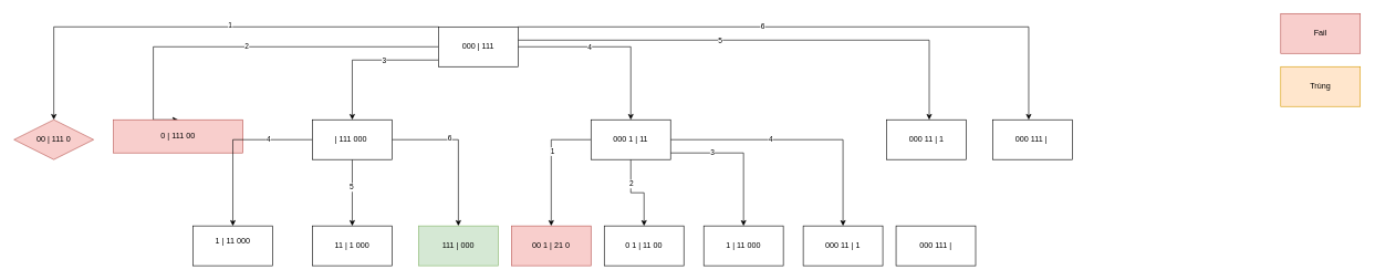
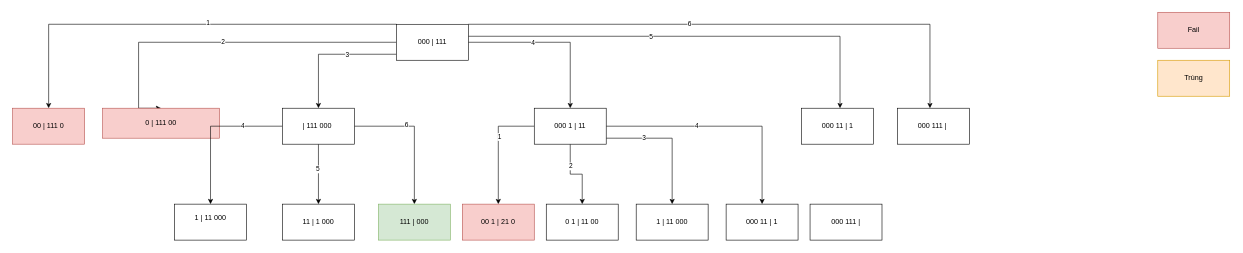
  <mxCell id="0" />
  <mxCell id="1" parent="0" />
  <mxCell id="2" style="edgeStyle=orthogonalEdgeStyle;rounded=0;orthogonalLoop=1;jettySize=auto;html=1;entryX=0.5;entryY=0;entryDx=0;entryDy=0;" edge="1" parent="1" source="13" target="14"><mxGeometry relative="1" as="geometry"><Array as="points"><mxPoint x="80" y="40" /></Array></mxGeometry></mxCell>
  <mxCell id="3" value="1" style="edgeLabel;html=1;align=center;verticalAlign=middle;resizable=0;points=[];" vertex="1" connectable="0" parent="2"><mxGeometry x="-0.126" y="-4" relative="1" as="geometry"><mxPoint as="offset" /></mxGeometry></mxCell>
  <mxCell id="4" value="2" style="edgeStyle=orthogonalEdgeStyle;rounded=0;orthogonalLoop=1;jettySize=auto;html=1;entryX=0.5;entryY=0;entryDx=0;entryDy=0;" edge="1" parent="1" source="13" target="15"><mxGeometry relative="1" as="geometry"><Array as="points"><mxPoint x="230" y="70" /></Array></mxGeometry></mxCell>
  <mxCell id="5" style="edgeStyle=orthogonalEdgeStyle;rounded=0;orthogonalLoop=1;jettySize=auto;html=1;entryX=0.5;entryY=0;entryDx=0;entryDy=0;" edge="1" parent="1" source="13" target="24"><mxGeometry relative="1" as="geometry"><Array as="points"><mxPoint x="530" y="90" /></Array></mxGeometry></mxCell>
  <mxCell id="6" value="3" style="edgeLabel;html=1;align=center;verticalAlign=middle;resizable=0;points=[];" vertex="1" connectable="0" parent="5"><mxGeometry x="-0.247" relative="1" as="geometry"><mxPoint as="offset" /></mxGeometry></mxCell>
  <mxCell id="7" value="" style="edgeStyle=orthogonalEdgeStyle;rounded=0;orthogonalLoop=1;jettySize=auto;html=1;" edge="1" parent="1" source="13" target="33"><mxGeometry relative="1" as="geometry" /></mxCell>
  <mxCell id="8" value="4" style="edgeLabel;html=1;align=center;verticalAlign=middle;resizable=0;points=[];" vertex="1" connectable="0" parent="7"><mxGeometry x="-0.234" relative="1" as="geometry"><mxPoint as="offset" /></mxGeometry></mxCell>
  <mxCell id="9" value="" style="edgeStyle=orthogonalEdgeStyle;rounded=0;orthogonalLoop=1;jettySize=auto;html=1;" edge="1" parent="1" source="13" target="34"><mxGeometry relative="1" as="geometry"><Array as="points"><mxPoint x="1400" y="60" /></Array></mxGeometry></mxCell>
  <mxCell id="10" value="5" style="edgeLabel;html=1;align=center;verticalAlign=middle;resizable=0;points=[];" vertex="1" connectable="0" parent="9"><mxGeometry x="-0.179" y="-3" relative="1" as="geometry"><mxPoint y="-3" as="offset" /></mxGeometry></mxCell>
  <mxCell id="11" value="" style="edgeStyle=orthogonalEdgeStyle;rounded=0;orthogonalLoop=1;jettySize=auto;html=1;" edge="1" parent="1" source="13" target="35"><mxGeometry relative="1" as="geometry"><Array as="points"><mxPoint x="1550" y="40" /></Array></mxGeometry></mxCell>
  <mxCell id="12" value="6" style="edgeLabel;html=1;align=center;verticalAlign=middle;resizable=0;points=[];" vertex="1" connectable="0" parent="11"><mxGeometry x="-0.191" y="1" relative="1" as="geometry"><mxPoint as="offset" /></mxGeometry></mxCell>
  <mxCell id="13" value="000 | 111" style="rounded=0;whiteSpace=wrap;html=1;" parent="1" vertex="1"><mxGeometry x="660" y="40" width="120" height="60" as="geometry" /></mxCell>
- <mxCell id="14" value="00 | 111 0" style="rhombus;whiteSpace=wrap;html=1;fillColor=#f8cecc;strokeColor=#b85450;" vertex="1" parent="1"><mxGeometry x="20" y="180" width="120" height="60" as="geometry" /></mxCell>
+ <mxCell id="14" value="00 | 111 0" style="rounded=0;whiteSpace=wrap;html=1;fillColor=#f8cecc;strokeColor=#b85450;" vertex="1" parent="1"><mxGeometry x="20" y="180" width="120" height="60" as="geometry" /></mxCell>
  <mxCell id="15" value="0 | 111 00" style="rounded=0;whiteSpace=wrap;html=1;fillColor=#f8cecc;strokeColor=#b85450;" vertex="1" parent="1"><mxGeometry x="170" y="180" width="195" height="50" as="geometry" /></mxCell>
  <mxCell id="16" value="Fail&lt;br&gt;" style="rounded=0;whiteSpace=wrap;html=1;fillColor=#f8cecc;strokeColor=#b85450;" vertex="1" parent="1"><mxGeometry x="1930" y="20" width="120" height="60" as="geometry" /></mxCell>
  <mxCell id="17" value="Trùng&lt;br&gt;" style="rounded=0;whiteSpace=wrap;html=1;fillColor=#ffe6cc;strokeColor=#d79b00;" vertex="1" parent="1"><mxGeometry x="1930" y="100" width="120" height="60" as="geometry" /></mxCell>
  <mxCell id="18" style="edgeStyle=orthogonalEdgeStyle;rounded=0;orthogonalLoop=1;jettySize=auto;html=1;entryX=0.5;entryY=0;entryDx=0;entryDy=0;" edge="1" parent="1" source="24" target="36"><mxGeometry relative="1" as="geometry" /></mxCell>
  <mxCell id="19" value="4" style="edgeLabel;html=1;align=center;verticalAlign=middle;resizable=0;points=[];" vertex="1" connectable="0" parent="18"><mxGeometry x="-0.462" y="-1" relative="1" as="geometry"><mxPoint as="offset" /></mxGeometry></mxCell>
  <mxCell id="20" style="edgeStyle=orthogonalEdgeStyle;rounded=0;orthogonalLoop=1;jettySize=auto;html=1;entryX=0.5;entryY=0;entryDx=0;entryDy=0;" edge="1" parent="1" source="24" target="37"><mxGeometry relative="1" as="geometry" /></mxCell>
  <mxCell id="21" value="5" style="edgeLabel;html=1;align=center;verticalAlign=middle;resizable=0;points=[];" vertex="1" connectable="0" parent="20"><mxGeometry x="-0.177" y="-2" relative="1" as="geometry"><mxPoint as="offset" /></mxGeometry></mxCell>
  <mxCell id="22" style="edgeStyle=orthogonalEdgeStyle;rounded=0;orthogonalLoop=1;jettySize=auto;html=1;" edge="1" parent="1" source="24" target="38"><mxGeometry relative="1" as="geometry" /></mxCell>
  <mxCell id="23" value="6" style="edgeLabel;html=1;align=center;verticalAlign=middle;resizable=0;points=[];" vertex="1" connectable="0" parent="22"><mxGeometry x="-0.255" y="3" relative="1" as="geometry"><mxPoint as="offset" /></mxGeometry></mxCell>
  <mxCell id="24" value="| 111 000&amp;nbsp;" style="rounded=0;whiteSpace=wrap;html=1;" vertex="1" parent="1"><mxGeometry x="470" y="180" width="120" height="60" as="geometry" /></mxCell>
  <mxCell id="25" style="edgeStyle=orthogonalEdgeStyle;rounded=0;orthogonalLoop=1;jettySize=auto;html=1;entryX=0.5;entryY=0;entryDx=0;entryDy=0;" edge="1" parent="1" source="33" target="39"><mxGeometry relative="1" as="geometry"><Array as="points"><mxPoint x="830" y="210" /></Array></mxGeometry></mxCell>
  <mxCell id="26" value="1" style="edgeLabel;html=1;align=center;verticalAlign=middle;resizable=0;points=[];" vertex="1" connectable="0" parent="25"><mxGeometry x="-0.188" y="1" relative="1" as="geometry"><mxPoint as="offset" /></mxGeometry></mxCell>
  <mxCell id="27" style="edgeStyle=orthogonalEdgeStyle;rounded=0;orthogonalLoop=1;jettySize=auto;html=1;" edge="1" parent="1" source="33" target="40"><mxGeometry relative="1" as="geometry" /></mxCell>
  <mxCell id="28" value="2" style="edgeLabel;html=1;align=center;verticalAlign=middle;resizable=0;points=[];" vertex="1" connectable="0" parent="27"><mxGeometry x="-0.396" relative="1" as="geometry"><mxPoint as="offset" /></mxGeometry></mxCell>
  <mxCell id="29" style="edgeStyle=orthogonalEdgeStyle;rounded=0;orthogonalLoop=1;jettySize=auto;html=1;entryX=0.5;entryY=0;entryDx=0;entryDy=0;" edge="1" parent="1" source="33" target="41"><mxGeometry relative="1" as="geometry"><Array as="points"><mxPoint x="1120" y="230" /></Array></mxGeometry></mxCell>
  <mxCell id="30" value="3" style="edgeLabel;html=1;align=center;verticalAlign=middle;resizable=0;points=[];" vertex="1" connectable="0" parent="29"><mxGeometry x="-0.436" y="1" relative="1" as="geometry"><mxPoint as="offset" /></mxGeometry></mxCell>
  <mxCell id="31" style="edgeStyle=orthogonalEdgeStyle;rounded=0;orthogonalLoop=1;jettySize=auto;html=1;entryX=0.5;entryY=0;entryDx=0;entryDy=0;" edge="1" parent="1" source="33" target="42"><mxGeometry relative="1" as="geometry" /></mxCell>
  <mxCell id="32" value="4" style="edgeLabel;html=1;align=center;verticalAlign=middle;resizable=0;points=[];" vertex="1" connectable="0" parent="31"><mxGeometry x="-0.229" y="2" relative="1" as="geometry"><mxPoint as="offset" /></mxGeometry></mxCell>
  <mxCell id="33" value="000 1 | 11" style="rounded=0;whiteSpace=wrap;html=1;" vertex="1" parent="1"><mxGeometry x="890" y="180" width="120" height="60" as="geometry" /></mxCell>
  <mxCell id="34" value="000 11 | 1" style="rounded=0;whiteSpace=wrap;html=1;" vertex="1" parent="1"><mxGeometry x="1335.71" y="180" width="120" height="60" as="geometry" /></mxCell>
  <mxCell id="35" value="000 111 |&amp;nbsp;" style="rounded=0;whiteSpace=wrap;html=1;" vertex="1" parent="1"><mxGeometry x="1495.71" y="180" width="120" height="60" as="geometry" /></mxCell>
  <mxCell id="36" value="1 | 11 000&lt;br&gt;&amp;nbsp;" style="rounded=0;whiteSpace=wrap;html=1;" vertex="1" parent="1"><mxGeometry x="290" y="340" width="120" height="60" as="geometry" /></mxCell>
  <mxCell id="37" value="11 | 1 000" style="rounded=0;whiteSpace=wrap;html=1;" vertex="1" parent="1"><mxGeometry x="470" y="340" width="120" height="60" as="geometry" /></mxCell>
  <mxCell id="38" value="111 | 000" style="rounded=0;whiteSpace=wrap;html=1;fillColor=#d5e8d4;strokeColor=#82b366;" vertex="1" parent="1"><mxGeometry x="630" y="340" width="120" height="60" as="geometry" /></mxCell>
  <mxCell id="39" value="00 1 | 21 0" style="rounded=0;whiteSpace=wrap;html=1;fillColor=#f8cecc;strokeColor=#b85450;" vertex="1" parent="1"><mxGeometry x="770" y="340" width="120" height="60" as="geometry" /></mxCell>
  <mxCell id="40" value="0 1 | 11 00" style="rounded=0;whiteSpace=wrap;html=1;" vertex="1" parent="1"><mxGeometry x="910" y="340" width="120" height="60" as="geometry" /></mxCell>
  <mxCell id="41" value="1 | 11 000" style="rounded=0;whiteSpace=wrap;html=1;" vertex="1" parent="1"><mxGeometry x="1060" y="340" width="120" height="60" as="geometry" /></mxCell>
  <mxCell id="42" value="000 11 | 1" style="rounded=0;whiteSpace=wrap;html=1;" vertex="1" parent="1"><mxGeometry x="1210" y="340" width="120" height="60" as="geometry" /></mxCell>
  <mxCell id="43" value="000 111 |" style="rounded=0;whiteSpace=wrap;html=1;" vertex="1" parent="1"><mxGeometry x="1350" y="340" width="120" height="60" as="geometry" /></mxCell>
